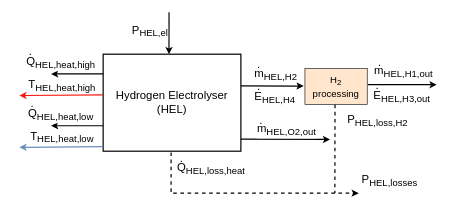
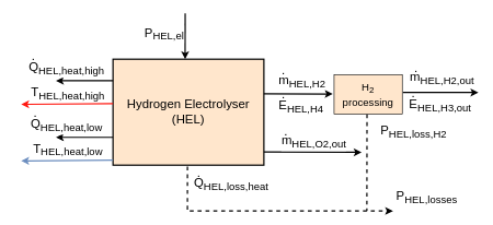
  <mxCell id="0" />
  <mxCell id="1" parent="0" />
  <mxCell id="2" value="" style="endArrow=none;html=1;rounded=0;fontSize=19;strokeWidth=2;dashed=1;endFill=0;" parent="1" edge="1"><mxGeometry width="50" height="50" relative="1" as="geometry"><mxPoint x="284.5" y="230" as="sourcePoint" /><mxPoint x="284.47" y="320" as="targetPoint" /></mxGeometry></mxCell>
  <mxCell id="3" value="Q&lt;sub&gt;HEL,loss,heat&lt;/sub&gt;" style="edgeLabel;html=1;align=center;verticalAlign=middle;resizable=0;points=[];fontSize=19;" parent="2" vertex="1" connectable="0"><mxGeometry x="-0.447" y="-1" relative="1" as="geometry"><mxPoint x="67" y="27" as="offset" /></mxGeometry></mxCell>
  <mxCell id="4" value="P&lt;sub&gt;HEL,loss,H2&lt;/sub&gt;" style="edgeLabel;html=1;align=center;verticalAlign=middle;resizable=0;points=[];fontSize=19;" vertex="1" connectable="0" parent="2"><mxGeometry x="-0.447" y="-1" relative="1" as="geometry"><mxPoint x="345" y="-53" as="offset" /></mxGeometry></mxCell>
  <mxCell id="5" value="P&lt;sub&gt;HEL,losses&lt;/sub&gt;" style="edgeLabel;html=1;align=center;verticalAlign=middle;resizable=0;points=[];fontSize=19;" vertex="1" connectable="0" parent="2"><mxGeometry x="-0.447" y="-1" relative="1" as="geometry"><mxPoint x="365" y="47" as="offset" /></mxGeometry></mxCell>
- <mxCell id="6" value="&lt;font style=&quot;font-size: 19px;&quot;&gt;Hydrogen Electrolyser (HEL)&lt;/font&gt;" style="rounded=0;whiteSpace=wrap;html=1;strokeWidth=2;fillColor=#FFFFFF;" parent="1" vertex="1"><mxGeometry x="171.03" y="90" width="230" height="162" as="geometry" /></mxCell>
+ <mxCell id="6" value="&lt;font style=&quot;font-size: 19px;&quot;&gt;Hydrogen Electrolyser (HEL)&lt;/font&gt;" style="rounded=0;whiteSpace=wrap;html=1;strokeWidth=2;fillColor=#ffe6cc;" parent="1" vertex="1"><mxGeometry x="171.03" y="90" width="230" height="162" as="geometry" /></mxCell>
  <mxCell id="7" value="" style="endArrow=classic;html=1;rounded=0;fontSize=19;entryX=-0.009;entryY=0.171;entryDx=0;entryDy=0;entryPerimeter=0;strokeWidth=2;" parent="1" edge="1"><mxGeometry width="50" height="50" relative="1" as="geometry"><mxPoint x="281.02" y="20" as="sourcePoint" /><mxPoint x="280.95" y="90" as="targetPoint" /></mxGeometry></mxCell>
  <mxCell id="8" value="P&lt;sub&gt;HEL,el&lt;/sub&gt;" style="edgeLabel;html=1;align=center;verticalAlign=middle;resizable=0;points=[];fontSize=19;" parent="7" vertex="1" connectable="0"><mxGeometry x="-0.447" y="-1" relative="1" as="geometry"><mxPoint x="-32" y="13" as="offset" /></mxGeometry></mxCell>
  <mxCell id="9" value="" style="endArrow=classic;html=1;rounded=0;fontSize=19;strokeWidth=2;" parent="1" edge="1"><mxGeometry width="50" height="50" relative="1" as="geometry"><mxPoint x="401.03" y="231.88" as="sourcePoint" /><mxPoint x="550" y="232.32" as="targetPoint" /></mxGeometry></mxCell>
  <mxCell id="10" value="m&lt;sub&gt;HEL,O2,out&lt;/sub&gt;" style="edgeLabel;html=1;align=center;verticalAlign=middle;resizable=0;points=[];fontSize=19;" parent="9" vertex="1" connectable="0"><mxGeometry x="-0.447" y="-1" relative="1" as="geometry"><mxPoint x="34" y="-17" as="offset" /></mxGeometry></mxCell>
  <mxCell id="11" value="E&lt;sub&gt;HEL,H4&lt;/sub&gt;" style="text;html=1;strokeColor=none;fillColor=none;align=center;verticalAlign=middle;whiteSpace=wrap;rounded=0;fontSize=19;" parent="1" vertex="1"><mxGeometry x="428" y="148" width="60" height="30" as="geometry" /></mxCell>
  <mxCell id="12" value=".&lt;br&gt;" style="text;html=1;strokeColor=none;fillColor=none;align=center;verticalAlign=middle;whiteSpace=wrap;rounded=0;fontSize=19;" parent="1" vertex="1"><mxGeometry x="20" y="71" width="60" height="30" as="geometry" /></mxCell>
  <mxCell id="13" value="Q&lt;sub&gt;HEL,heat,high&lt;/sub&gt;" style="endArrow=classic;html=1;rounded=0;strokeColor=#000000;fontSize=19;strokeWidth=2;" parent="1" edge="1"><mxGeometry x="0.625" y="-18" width="50" height="50" relative="1" as="geometry"><mxPoint x="171.03" y="123" as="sourcePoint" /><mxPoint x="84.03" y="123" as="targetPoint" /><mxPoint as="offset" /></mxGeometry></mxCell>
  <mxCell id="14" value=".&lt;br&gt;" style="text;html=1;strokeColor=none;fillColor=none;align=center;verticalAlign=middle;whiteSpace=wrap;rounded=0;fontSize=19;" parent="1" vertex="1"><mxGeometry x="405" y="186" width="60" height="30" as="geometry" /></mxCell>
  <mxCell id="15" value="" style="endArrow=classic;html=1;rounded=0;fontSize=19;strokeColor=#FF170F;strokeWidth=2;" parent="1" edge="1"><mxGeometry width="50" height="50" relative="1" as="geometry"><mxPoint x="171.03" y="158" as="sourcePoint" /><mxPoint x="31.07" y="159" as="targetPoint" /></mxGeometry></mxCell>
  <mxCell id="16" value="T&lt;sub&gt;HEL,heat,high&lt;/sub&gt;" style="edgeLabel;html=1;align=center;verticalAlign=middle;resizable=0;points=[];fontSize=19;" parent="15" vertex="1" connectable="0"><mxGeometry x="-0.447" y="-1" relative="1" as="geometry"><mxPoint x="-31" y="-15" as="offset" /></mxGeometry></mxCell>
  <mxCell id="17" value=".&lt;br&gt;" style="text;html=1;strokeColor=none;fillColor=none;align=center;verticalAlign=middle;whiteSpace=wrap;rounded=0;fontSize=19;" parent="1" vertex="1"><mxGeometry x="272" y="249" width="60" height="30" as="geometry" /></mxCell>
- <mxCell id="18" value="&lt;font style=&quot;font-size: 19px;&quot;&gt;&lt;span style=&quot;color: rgb(0, 0, 0); font-family: Helvetica; font-style: normal; font-variant-ligatures: normal; font-variant-caps: normal; font-weight: 400; letter-spacing: normal; orphans: 2; text-align: center; text-indent: 0px; text-transform: none; widows: 2; word-spacing: 0px; -webkit-text-stroke-width: 0px; background-color: rgb(255, 255, 255); text-decoration-thickness: initial; text-decoration-style: initial; text-decoration-color: initial; float: none; display: inline !important;&quot;&gt;m&lt;/span&gt;&lt;sub style=&quot;color: rgb(0, 0, 0); font-family: Helvetica; font-style: normal; font-variant-ligatures: normal; font-variant-caps: normal; font-weight: 400; letter-spacing: normal; orphans: 2; text-align: center; text-indent: 0px; text-transform: none; widows: 2; word-spacing: 0px; -webkit-text-stroke-width: 0px; text-decoration-thickness: initial; text-decoration-style: initial; text-decoration-color: initial;&quot;&gt;HEL,H1,out&lt;/sub&gt;&lt;/font&gt;" style="text;whiteSpace=wrap;html=1;fontSize=19;verticalAlign=middle;" parent="1" vertex="1"><mxGeometry x="622" y="94" width="95" height="50" as="geometry" /></mxCell>
+ <mxCell id="18" value="&lt;font style=&quot;font-size: 19px;&quot;&gt;&lt;span style=&quot;color: rgb(0, 0, 0); font-family: Helvetica; font-style: normal; font-variant-ligatures: normal; font-variant-caps: normal; font-weight: 400; letter-spacing: normal; orphans: 2; text-align: center; text-indent: 0px; text-transform: none; widows: 2; word-spacing: 0px; -webkit-text-stroke-width: 0px; background-color: rgb(255, 255, 255); text-decoration-thickness: initial; text-decoration-style: initial; text-decoration-color: initial; float: none; display: inline !important;&quot;&gt;m&lt;/span&gt;&lt;sub style=&quot;color: rgb(0, 0, 0); font-family: Helvetica; font-style: normal; font-variant-ligatures: normal; font-variant-caps: normal; font-weight: 400; letter-spacing: normal; orphans: 2; text-align: center; text-indent: 0px; text-transform: none; widows: 2; word-spacing: 0px; -webkit-text-stroke-width: 0px; text-decoration-thickness: initial; text-decoration-style: initial; text-decoration-color: initial;&quot;&gt;HEL,H2,out&lt;/sub&gt;&lt;/font&gt;" style="text;whiteSpace=wrap;html=1;fontSize=19;verticalAlign=middle;" parent="1" vertex="1"><mxGeometry x="622" y="94" width="95" height="50" as="geometry" /></mxCell>
  <mxCell id="19" value="&lt;font color=&quot;#000000&quot;&gt;H&lt;sub&gt;2&lt;/sub&gt;&lt;br&gt;processing&lt;/font&gt;" style="rounded=0;whiteSpace=wrap;html=1;fontSize=16;fontColor=#FF4A4A;fillColor=#ffe6cc;" parent="1" vertex="1"><mxGeometry x="508" y="114" width="104" height="60" as="geometry" /></mxCell>
  <mxCell id="20" value="&lt;font style=&quot;font-size: 19px;&quot;&gt;E&lt;sub&gt;HEL,H3,out&lt;/sub&gt;&lt;/font&gt;" style="text;html=1;strokeColor=none;fillColor=none;align=center;verticalAlign=middle;whiteSpace=wrap;rounded=0;fontSize=19;" parent="1" vertex="1"><mxGeometry x="639.5" y="146" width="60" height="30" as="geometry" /></mxCell>
  <mxCell id="21" value=".&lt;br&gt;" style="text;html=1;strokeColor=none;fillColor=none;align=center;verticalAlign=middle;whiteSpace=wrap;rounded=0;fontSize=19;" parent="1" vertex="1"><mxGeometry x="401.03" y="129" width="60" height="30" as="geometry" /></mxCell>
  <mxCell id="22" value="" style="endArrow=classic;html=1;rounded=0;fontSize=19;strokeWidth=2;" parent="1" edge="1"><mxGeometry width="50" height="50" relative="1" as="geometry"><mxPoint x="613" y="140.72" as="sourcePoint" /><mxPoint x="728" y="141" as="targetPoint" /></mxGeometry></mxCell>
  <mxCell id="23" value=".&lt;br&gt;" style="text;html=1;strokeColor=none;fillColor=none;align=center;verticalAlign=middle;whiteSpace=wrap;rounded=0;fontSize=19;" parent="1" vertex="1"><mxGeometry x="599" y="128" width="60" height="30" as="geometry" /></mxCell>
  <mxCell id="24" value="" style="endArrow=none;html=1;rounded=0;strokeColor=#000000;strokeWidth=2;fontSize=16;exitX=0.483;exitY=1.004;exitDx=0;exitDy=0;dashed=1;exitPerimeter=0;endFill=0;" parent="1" source="19" edge="1"><mxGeometry width="50" height="50" relative="1" as="geometry"><mxPoint x="445" y="9" as="sourcePoint" /><mxPoint x="558" y="322" as="targetPoint" /></mxGeometry></mxCell>
  <mxCell id="25" value="" style="endArrow=classic;html=1;rounded=0;fontSize=19;strokeWidth=2;entryX=-0.019;entryY=0.487;entryDx=0;entryDy=0;entryPerimeter=0;" parent="1" target="19" edge="1"><mxGeometry width="50" height="50" relative="1" as="geometry"><mxPoint x="401.03" y="143.06" as="sourcePoint" /><mxPoint x="498" y="162" as="targetPoint" /></mxGeometry></mxCell>
  <mxCell id="26" value="m&lt;sub&gt;HEL,H2&lt;/sub&gt;" style="edgeLabel;html=1;align=center;verticalAlign=middle;resizable=0;points=[];fontSize=19;" parent="25" vertex="1" connectable="0"><mxGeometry x="-0.447" y="-1" relative="1" as="geometry"><mxPoint x="28" y="-21" as="offset" /></mxGeometry></mxCell>
  <mxCell id="27" value=".&lt;br&gt;" style="text;html=1;strokeColor=none;fillColor=none;align=center;verticalAlign=middle;whiteSpace=wrap;rounded=0;fontSize=19;" parent="1" vertex="1"><mxGeometry x="401.03" y="93" width="60" height="30" as="geometry" /></mxCell>
  <mxCell id="28" value=".&lt;br&gt;" style="text;html=1;strokeColor=none;fillColor=none;align=center;verticalAlign=middle;whiteSpace=wrap;rounded=0;fontSize=19;" parent="1" vertex="1"><mxGeometry x="603" y="89" width="60" height="30" as="geometry" /></mxCell>
  <mxCell id="29" value=".&lt;br&gt;" style="text;html=1;strokeColor=none;fillColor=none;align=center;verticalAlign=middle;whiteSpace=wrap;rounded=0;fontSize=19;" vertex="1" parent="1"><mxGeometry x="23" y="158" width="60" height="30" as="geometry" /></mxCell>
  <mxCell id="30" value="Q&lt;sub&gt;HEL,heat,low&lt;/sub&gt;" style="endArrow=classic;html=1;rounded=0;strokeColor=#000000;fontSize=19;strokeWidth=2;" edge="1" parent="1"><mxGeometry x="0.625" y="-18" width="50" height="50" relative="1" as="geometry"><mxPoint x="171.03" y="209.5" as="sourcePoint" /><mxPoint x="84.03" y="209.5" as="targetPoint" /><mxPoint as="offset" /></mxGeometry></mxCell>
  <mxCell id="31" value="" style="endArrow=classic;html=1;rounded=0;fontSize=19;strokeColor=#6c8ebf;strokeWidth=2;fillColor=#dae8fc;" edge="1" parent="1"><mxGeometry width="50" height="50" relative="1" as="geometry"><mxPoint x="171.03" y="244.5" as="sourcePoint" /><mxPoint x="31.07" y="245.5" as="targetPoint" /></mxGeometry></mxCell>
  <mxCell id="32" value="T&lt;sub&gt;HEL,heat,low&lt;/sub&gt;" style="edgeLabel;html=1;align=center;verticalAlign=middle;resizable=0;points=[];fontSize=19;" vertex="1" connectable="0" parent="31"><mxGeometry x="-0.447" y="-1" relative="1" as="geometry"><mxPoint x="-31" y="-15" as="offset" /></mxGeometry></mxCell>
  <mxCell id="33" value="" style="endArrow=classic;dashed=1;html=1;strokeWidth=2;rounded=0;endFill=1;" edge="1" parent="1"><mxGeometry width="50" height="50" relative="1" as="geometry"><mxPoint x="288" y="322" as="sourcePoint" /><mxPoint x="598" y="322" as="targetPoint" /></mxGeometry></mxCell>
